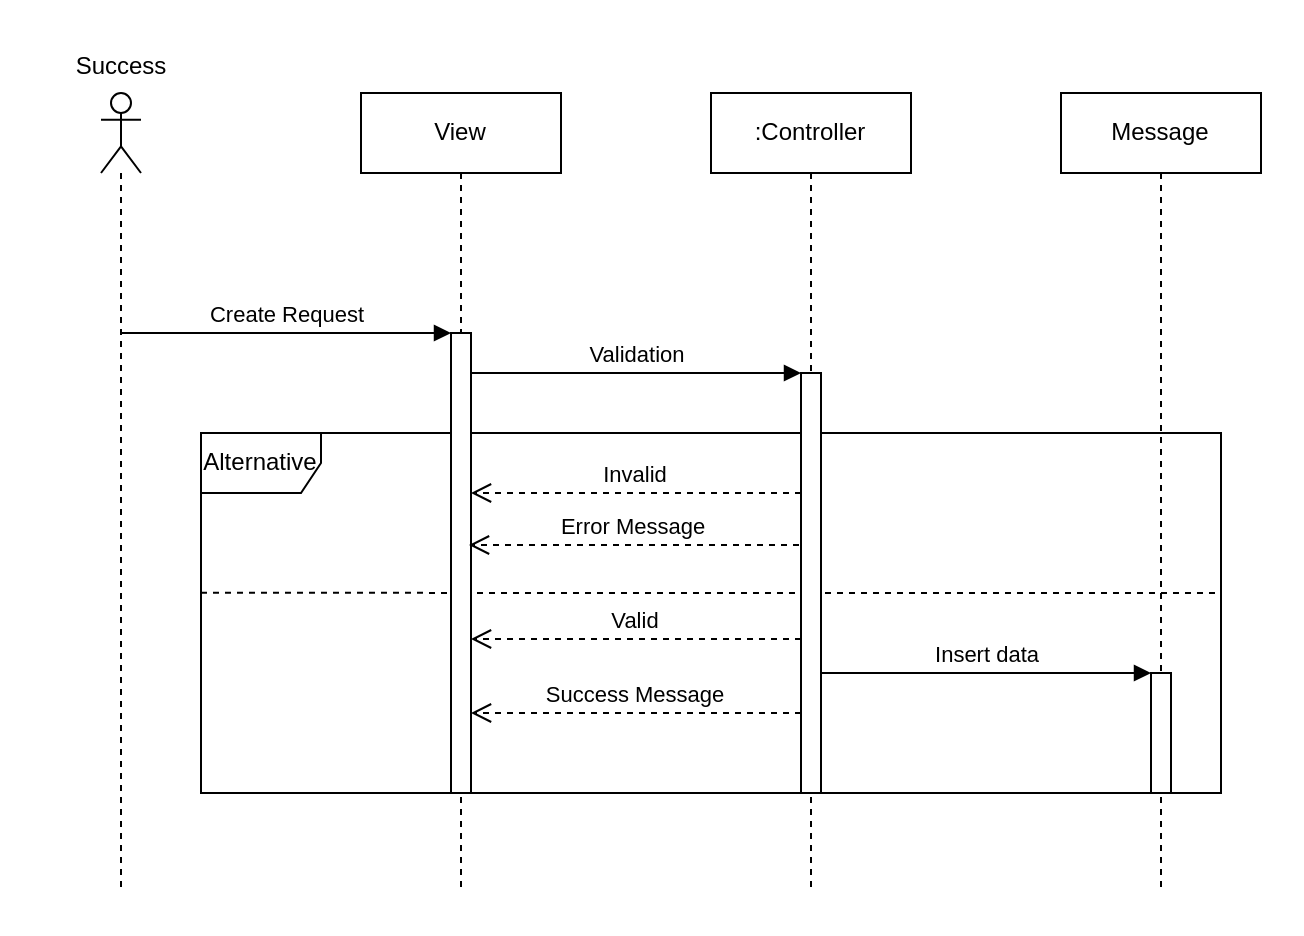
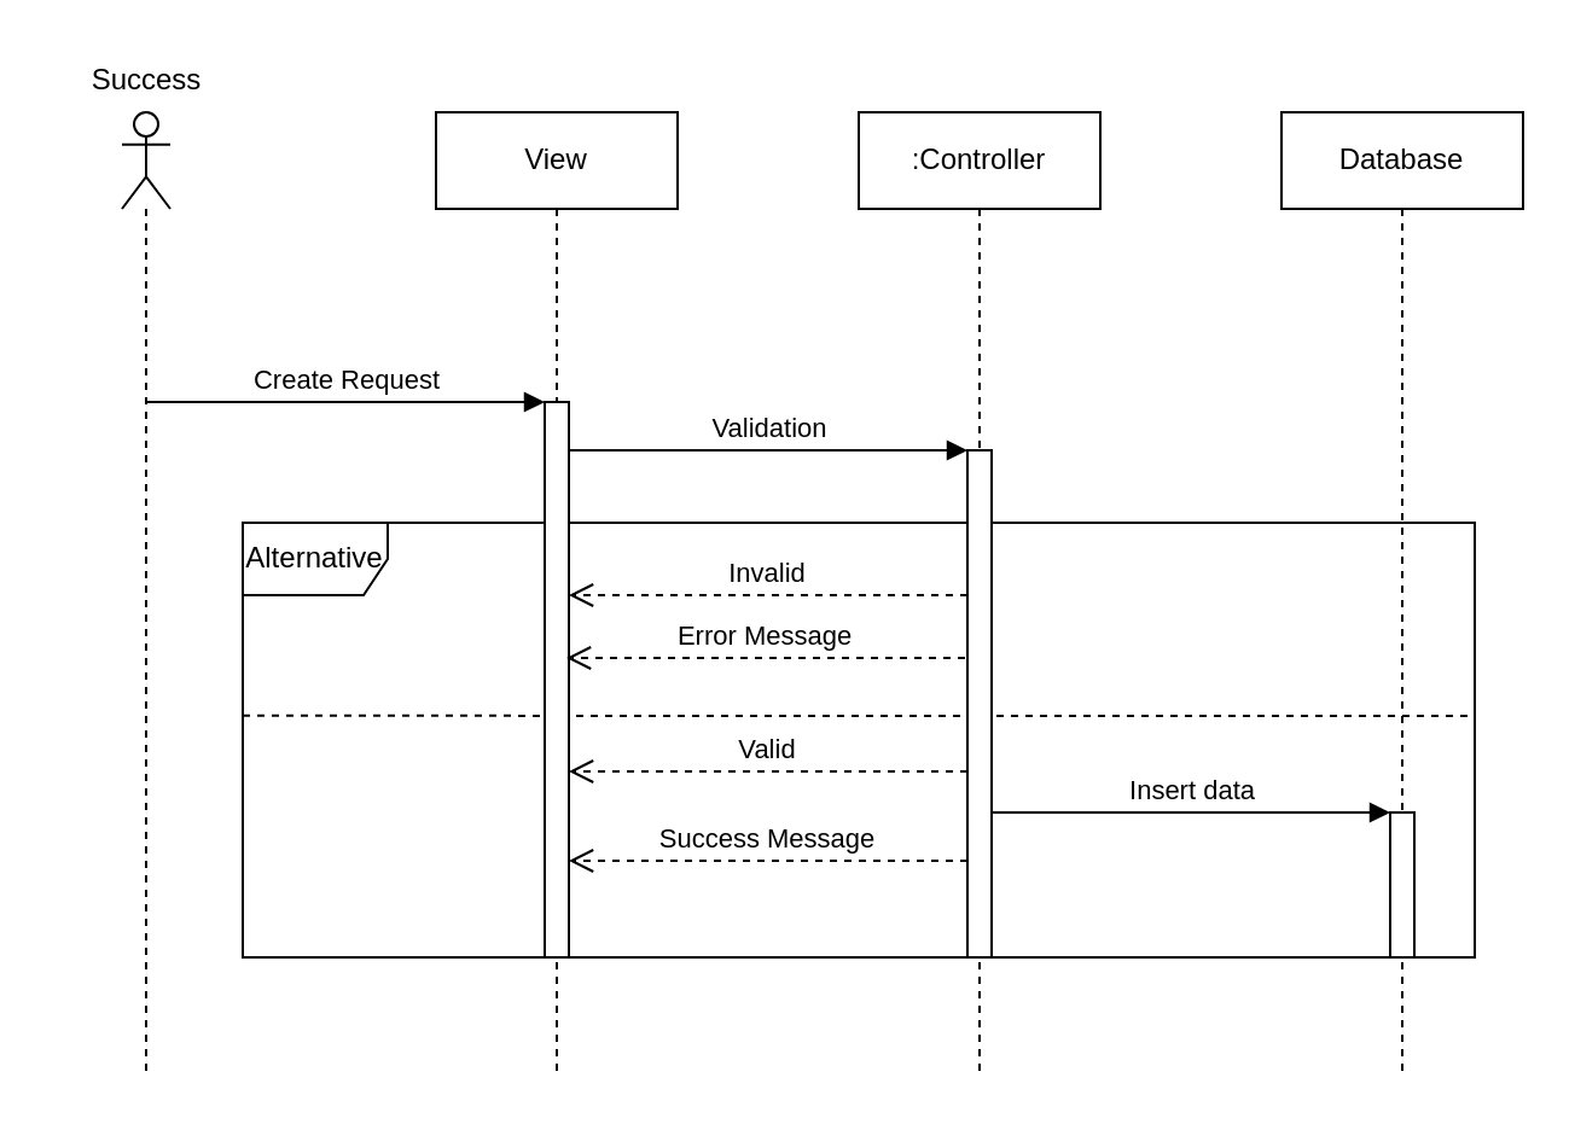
  <mxCell id="0" />
  <mxCell id="1" parent="0" />
  <mxCell id="2" value="" style="endArrow=none;dashed=1;html=1;rounded=0;exitX=0;exitY=0.444;exitDx=0;exitDy=0;exitPerimeter=0;" edge="1" parent="1" source="3"><mxGeometry width="50" height="50" relative="1" as="geometry"><mxPoint x="158" y="296" as="sourcePoint" /><mxPoint x="610" y="296" as="targetPoint" /></mxGeometry></mxCell>
  <mxCell id="3" value="Alternative" style="shape=umlFrame;whiteSpace=wrap;html=1;pointerEvents=0;" vertex="1" parent="1"><mxGeometry x="100" y="216" width="510" height="180" as="geometry" /></mxCell>
  <mxCell id="4" value="" style="shape=umlLifeline;perimeter=lifelinePerimeter;whiteSpace=wrap;html=1;container=1;dropTarget=0;collapsible=0;recursiveResize=0;outlineConnect=0;portConstraint=eastwest;newEdgeStyle={&quot;curved&quot;:0,&quot;rounded&quot;:0};participant=umlActor;size=40;" vertex="1" parent="1"><mxGeometry x="50" y="46" width="20" height="400" as="geometry" /></mxCell>
  <mxCell id="5" value="&lt;span style=&quot;font-weight: normal;&quot;&gt;Success&lt;/span&gt;" style="text;align=center;fontStyle=1;verticalAlign=middle;spacingLeft=3;spacingRight=3;strokeColor=none;rotatable=0;points=[[0,0.5],[1,0.5]];portConstraint=eastwest;html=1;" vertex="1" parent="1"><mxGeometry x="20" y="20" width="80" height="26" as="geometry" /></mxCell>
  <mxCell id="6" value="View" style="shape=umlLifeline;perimeter=lifelinePerimeter;whiteSpace=wrap;html=1;container=1;dropTarget=0;collapsible=0;recursiveResize=0;outlineConnect=0;portConstraint=eastwest;newEdgeStyle={&quot;curved&quot;:0,&quot;rounded&quot;:0};" vertex="1" parent="1"><mxGeometry x="180" y="46" width="100" height="400" as="geometry" /></mxCell>
  <mxCell id="7" value="" style="html=1;points=[[0,0,0,0,5],[0,1,0,0,-5],[1,0,0,0,5],[1,1,0,0,-5]];perimeter=orthogonalPerimeter;outlineConnect=0;targetShapes=umlLifeline;portConstraint=eastwest;newEdgeStyle={&quot;curved&quot;:0,&quot;rounded&quot;:0};" vertex="1" parent="6"><mxGeometry x="45" y="120" width="10" height="230" as="geometry" /></mxCell>
  <mxCell id="8" value=":Controller" style="shape=umlLifeline;perimeter=lifelinePerimeter;whiteSpace=wrap;html=1;container=1;dropTarget=0;collapsible=0;recursiveResize=0;outlineConnect=0;portConstraint=eastwest;newEdgeStyle={&quot;curved&quot;:0,&quot;rounded&quot;:0};" vertex="1" parent="1"><mxGeometry x="355" y="46" width="100" height="400" as="geometry" /></mxCell>
  <mxCell id="9" value="" style="html=1;points=[[0,0,0,0,5],[0,1,0,0,-5],[1,0,0,0,5],[1,1,0,0,-5]];perimeter=orthogonalPerimeter;outlineConnect=0;targetShapes=umlLifeline;portConstraint=eastwest;newEdgeStyle={&quot;curved&quot;:0,&quot;rounded&quot;:0};" vertex="1" parent="8"><mxGeometry x="45" y="140" width="10" height="210" as="geometry" /></mxCell>
- <mxCell id="10" value="Message" style="shape=umlLifeline;perimeter=lifelinePerimeter;whiteSpace=wrap;html=1;container=1;dropTarget=0;collapsible=0;recursiveResize=0;outlineConnect=0;portConstraint=eastwest;newEdgeStyle={&quot;curved&quot;:0,&quot;rounded&quot;:0};" vertex="1" parent="1"><mxGeometry x="530" y="46" width="100" height="400" as="geometry" /></mxCell>
+ <mxCell id="10" value="Database" style="shape=umlLifeline;perimeter=lifelinePerimeter;whiteSpace=wrap;html=1;container=1;dropTarget=0;collapsible=0;recursiveResize=0;outlineConnect=0;portConstraint=eastwest;newEdgeStyle={&quot;curved&quot;:0,&quot;rounded&quot;:0};" vertex="1" parent="1"><mxGeometry x="530" y="46" width="100" height="400" as="geometry" /></mxCell>
  <mxCell id="11" value="" style="html=1;points=[[0,0,0,0,5],[0,1,0,0,-5],[1,0,0,0,5],[1,1,0,0,-5]];perimeter=orthogonalPerimeter;outlineConnect=0;targetShapes=umlLifeline;portConstraint=eastwest;newEdgeStyle={&quot;curved&quot;:0,&quot;rounded&quot;:0};" vertex="1" parent="10"><mxGeometry x="45" y="290" width="10" height="60" as="geometry" /></mxCell>
  <mxCell id="12" value="Create Request" style="html=1;verticalAlign=bottom;endArrow=block;curved=0;rounded=0;" edge="1" parent="1" source="4"><mxGeometry width="80" relative="1" as="geometry"><mxPoint x="65" y="166" as="sourcePoint" /><mxPoint x="225" y="166" as="targetPoint" /></mxGeometry></mxCell>
  <mxCell id="13" value="Validation" style="html=1;verticalAlign=bottom;endArrow=block;curved=0;rounded=0;" edge="1" parent="1" source="7"><mxGeometry width="80" relative="1" as="geometry"><mxPoint x="240" y="186" as="sourcePoint" /><mxPoint x="400" y="186" as="targetPoint" /></mxGeometry></mxCell>
  <mxCell id="14" value="Insert data" style="html=1;verticalAlign=bottom;endArrow=block;curved=0;rounded=0;" edge="1" parent="1"><mxGeometry width="80" relative="1" as="geometry"><mxPoint x="410" y="336" as="sourcePoint" /><mxPoint x="575" y="336" as="targetPoint" /></mxGeometry></mxCell>
  <mxCell id="15" value="Invalid" style="html=1;verticalAlign=bottom;endArrow=open;dashed=1;endSize=8;curved=0;rounded=0;" edge="1" parent="1"><mxGeometry relative="1" as="geometry"><mxPoint x="400" y="246" as="sourcePoint" /><mxPoint x="235" y="246" as="targetPoint" /></mxGeometry></mxCell>
  <mxCell id="16" value="Error Message" style="html=1;verticalAlign=bottom;endArrow=open;dashed=1;endSize=8;curved=0;rounded=0;" edge="1" parent="1"><mxGeometry relative="1" as="geometry"><mxPoint x="399" y="272" as="sourcePoint" /><mxPoint x="234" y="272" as="targetPoint" /></mxGeometry></mxCell>
  <mxCell id="17" value="Valid" style="html=1;verticalAlign=bottom;endArrow=open;dashed=1;endSize=8;curved=0;rounded=0;" edge="1" parent="1"><mxGeometry relative="1" as="geometry"><mxPoint x="400" y="319" as="sourcePoint" /><mxPoint x="235" y="319" as="targetPoint" /></mxGeometry></mxCell>
  <mxCell id="18" value="Success Message" style="html=1;verticalAlign=bottom;endArrow=open;dashed=1;endSize=8;curved=0;rounded=0;" edge="1" parent="1"><mxGeometry relative="1" as="geometry"><mxPoint x="400" y="356" as="sourcePoint" /><mxPoint x="235" y="356" as="targetPoint" /></mxGeometry></mxCell>
